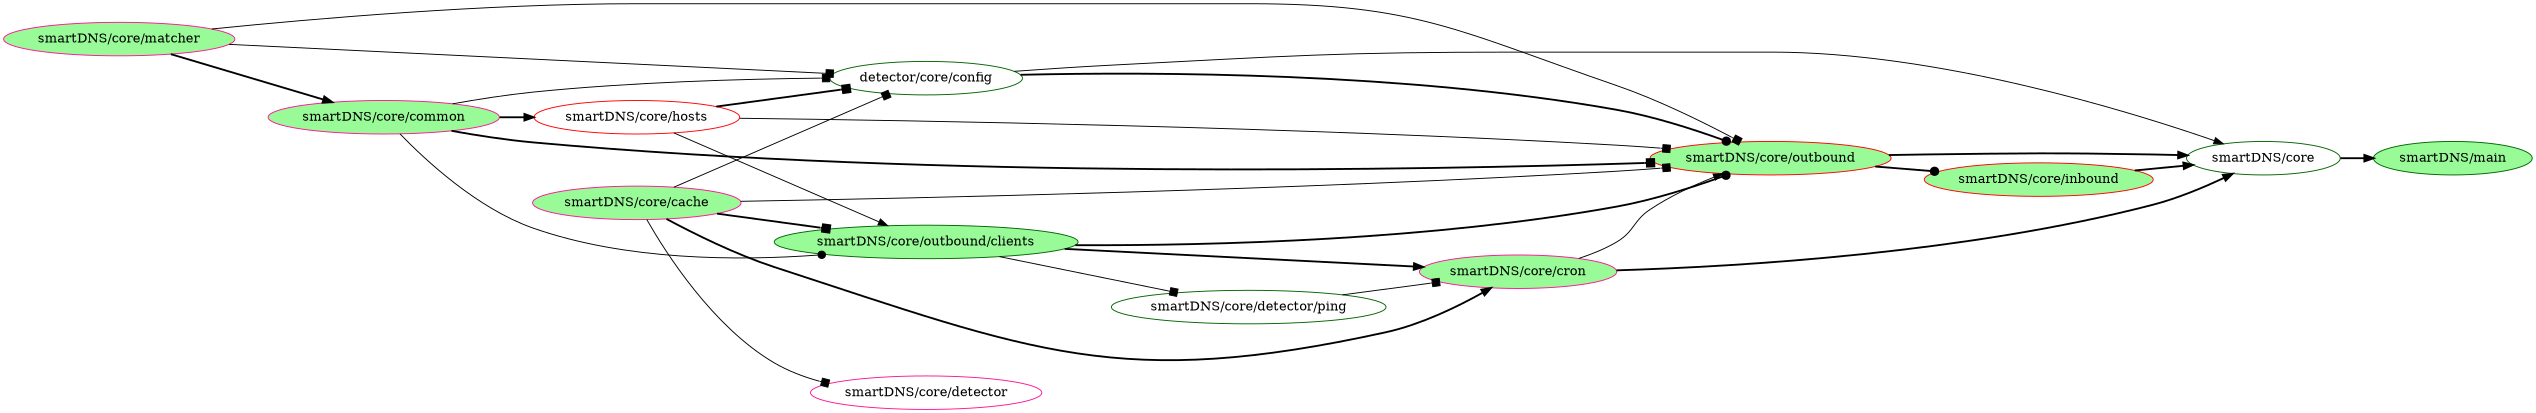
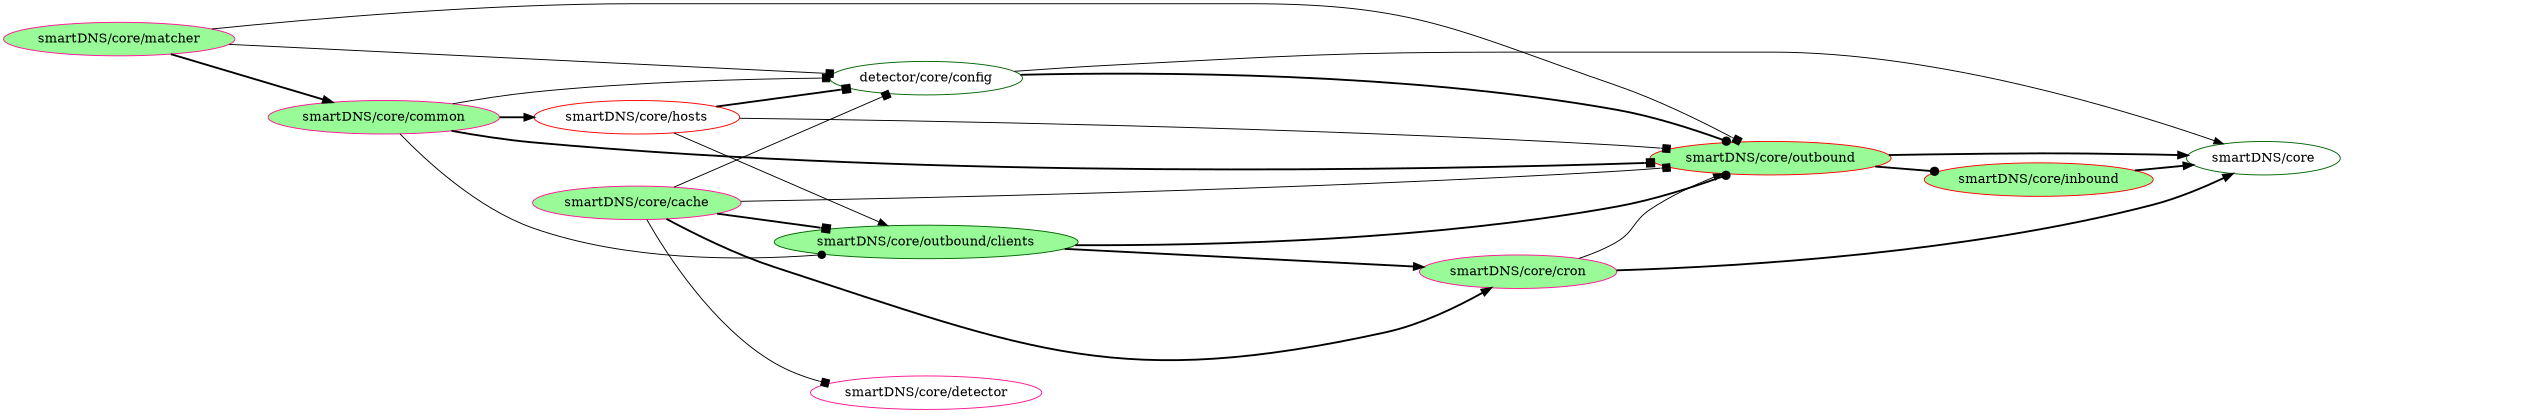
  digraph {
    rankdir=LR
    node [color=darkgreen fillcolor=palegreen style=filled]
    edge [arrowhead=box style=bold]
    n1 [fillcolor=white label="detector/core/config"]
    "smartDNS/core/matcher" [color=deeppink]
    "smartDNS/core/outbound" [color=red]
    "smartDNS/core/common" [color=deeppink]
    "smartDNS/core" [fillcolor=white]
    "smartDNS/core/inbound" [color=red]
    "smartDNS/core/outbound/clients"
    "smartDNS/core/hosts" [color=red fillcolor=white]
-   "smartDNS/main"
    "smartDNS/core/cache" [color=deeppink]
    "smartDNS/core/cron" [color=deeppink]
    "smartDNS/core/detector" [color=deeppink fillcolor=white]
-   "smartDNS/core/detector/ping" [fillcolor=white]
    n1 -> "smartDNS/core/outbound" [arrowhead=dot]
    n1 -> "smartDNS/core" [arrowhead=normal style=solid]
    "smartDNS/core/matcher" -> n1 [style=solid]
    "smartDNS/core/matcher" -> "smartDNS/core/outbound" [style=solid]
    "smartDNS/core/matcher" -> "smartDNS/core/common" [arrowhead=normal]
    "smartDNS/core/outbound" -> "smartDNS/core" [arrowhead=normal]
    "smartDNS/core/outbound" -> "smartDNS/core/inbound" [arrowhead=dot]
    "smartDNS/core/common" -> n1 [style=solid]
    "smartDNS/core/common" -> "smartDNS/core/outbound"
    "smartDNS/core/common" -> "smartDNS/core/outbound/clients" [arrowhead=dot style=solid]
    "smartDNS/core/common" -> "smartDNS/core/hosts" [arrowhead=normal]
-   "smartDNS/core" -> "smartDNS/main" [arrowhead=normal]
    "smartDNS/core/inbound" -> "smartDNS/core" [arrowhead=normal]
    "smartDNS/core/outbound/clients" -> "smartDNS/core/outbound" [arrowhead=dot]
    "smartDNS/core/outbound/clients" -> "smartDNS/core/cron" [arrowhead=normal]
-   "smartDNS/core/outbound/clients" -> "smartDNS/core/detector/ping" [style=solid]
    "smartDNS/core/hosts" -> n1
    "smartDNS/core/hosts" -> "smartDNS/core/outbound" [style=solid]
    "smartDNS/core/hosts" -> "smartDNS/core/outbound/clients" [arrowhead=normal style=solid]
    "smartDNS/core/cache" -> n1 [style=solid]
    "smartDNS/core/cache" -> "smartDNS/core/outbound" [style=solid]
    "smartDNS/core/cache" -> "smartDNS/core/outbound/clients"
    "smartDNS/core/cache" -> "smartDNS/core/cron" [arrowhead=normal]
    "smartDNS/core/cache" -> "smartDNS/core/detector" [style=solid]
    "smartDNS/core/cron" -> "smartDNS/core/outbound" [arrowhead=normal style=solid]
    "smartDNS/core/cron" -> "smartDNS/core" [arrowhead=normal]
-   "smartDNS/core/detector/ping" -> "smartDNS/core/cron" [style=solid]
  }
